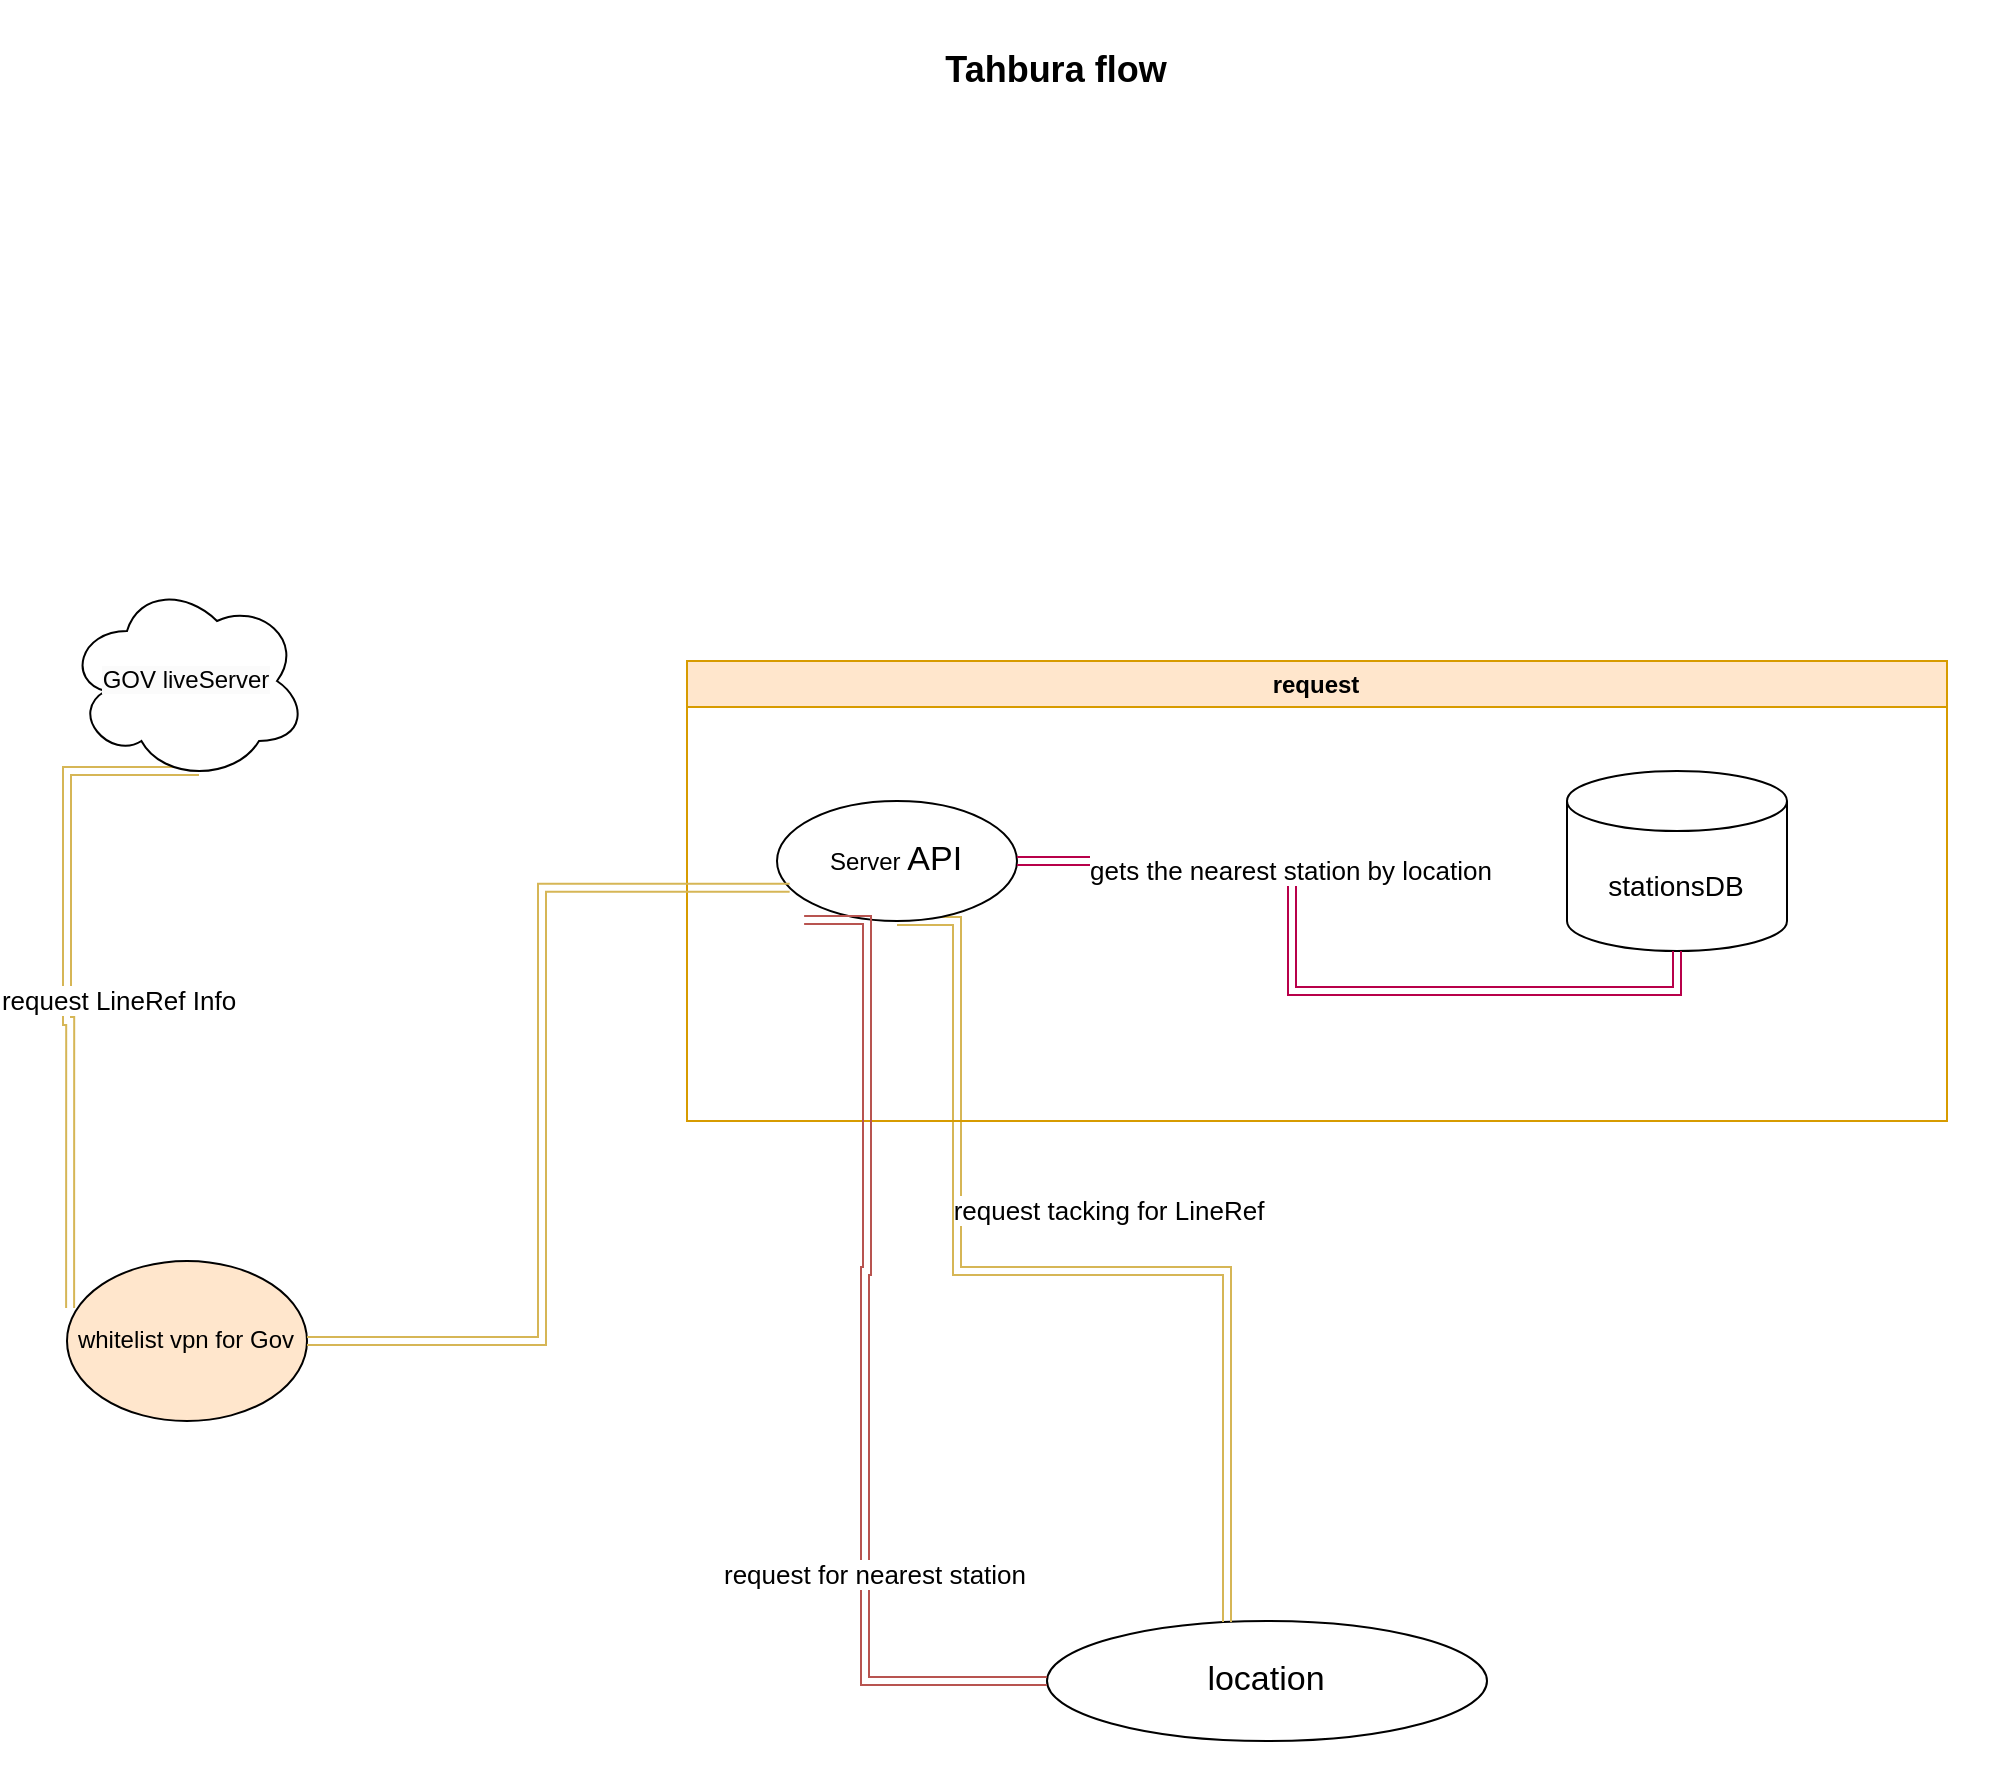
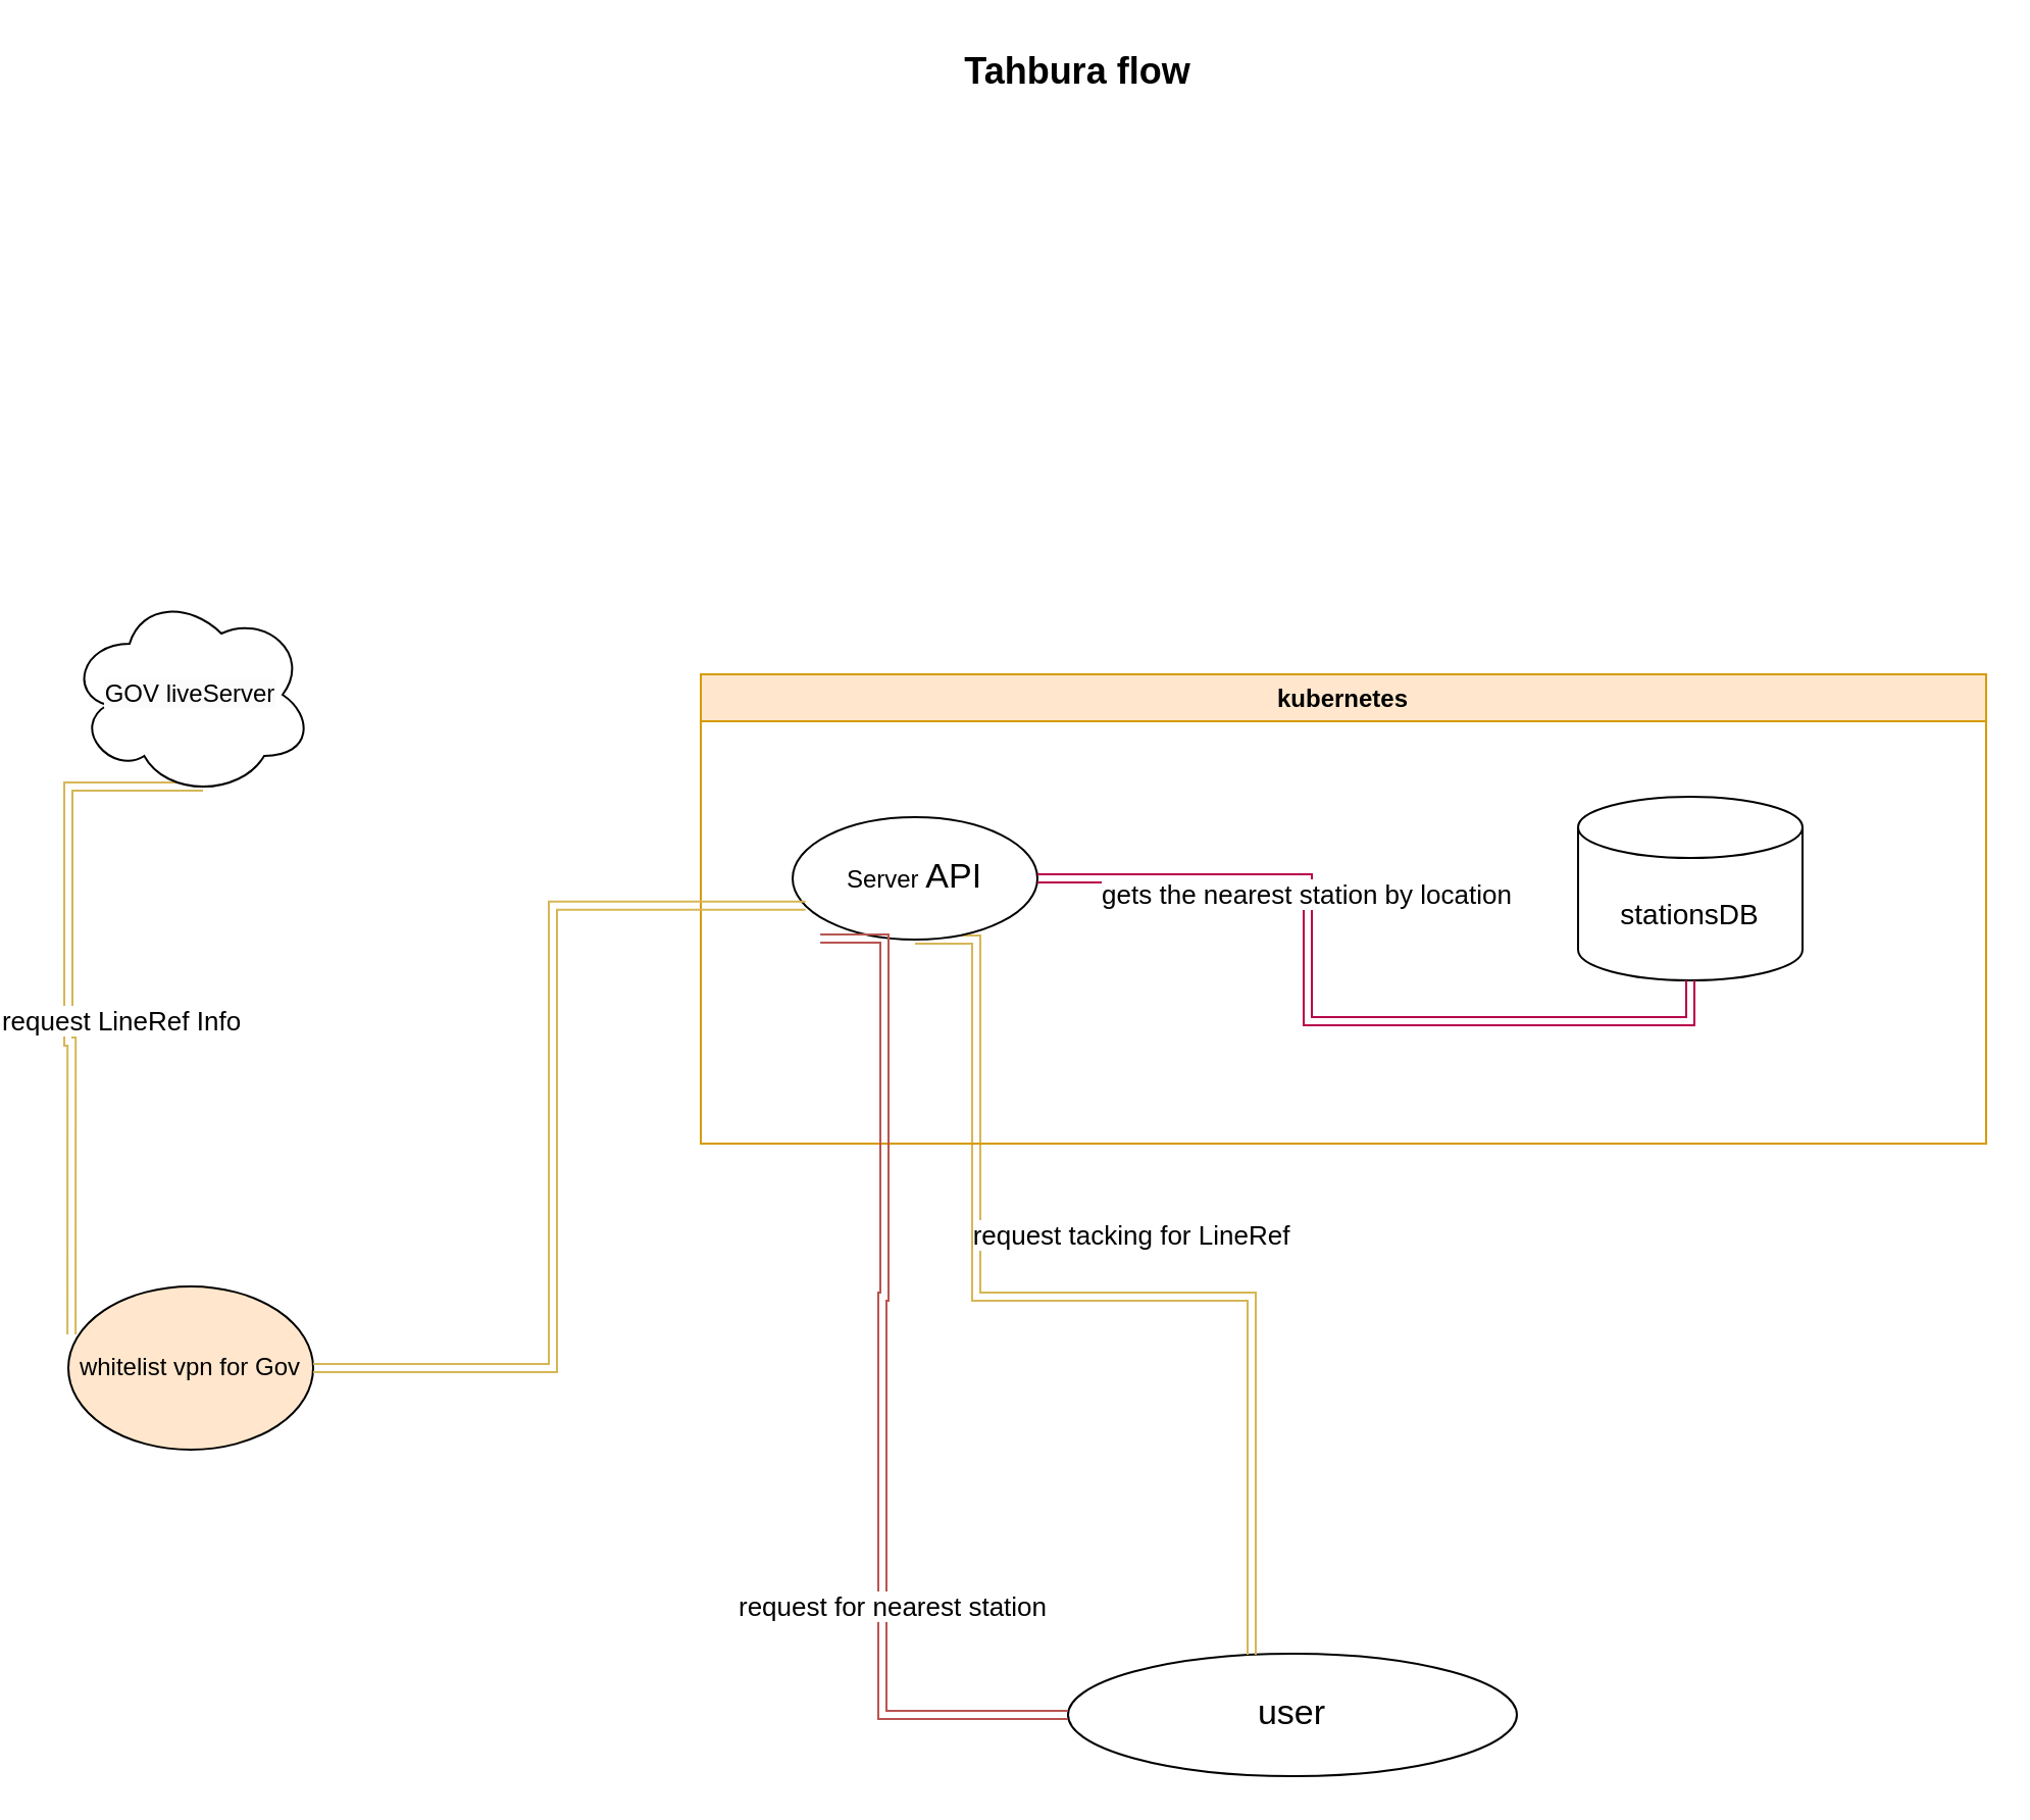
  <mxCell id="0" />
  <mxCell id="1" parent="0" />
  <mxCell id="2" style="edgeStyle=orthogonalEdgeStyle;rounded=0;orthogonalLoop=1;jettySize=auto;html=1;shape=link;fillColor=#fff2cc;strokeColor=#d6b656;entryX=0.55;entryY=0.95;entryDx=0;entryDy=0;entryPerimeter=0;exitX=0.013;exitY=0.294;exitDx=0;exitDy=0;exitPerimeter=0;" edge="1" parent="1" source="16" target="5"><mxGeometry relative="1" as="geometry"><mxPoint x="408" y="495" as="sourcePoint" /><mxPoint x="198" y="330" as="targetPoint" /><Array as="points"><mxPoint x="22" y="510" /><mxPoint x="20" y="510" /><mxPoint x="20" y="385" /></Array></mxGeometry></mxCell>
  <mxCell id="3" value="&lt;font style=&quot;font-size: 13px;&quot;&gt;request LineRef Info&lt;/font&gt;" style="edgeLabel;html=1;align=center;verticalAlign=middle;resizable=0;points=[];" vertex="1" connectable="0" parent="2"><mxGeometry x="-0.07" relative="1" as="geometry"><mxPoint x="25" as="offset" /></mxGeometry></mxCell>
- <mxCell id="4" value="&lt;font style=&quot;font-size: 17px;&quot;&gt;location&lt;/font&gt;" style="ellipse;whiteSpace=wrap;html=1;" vertex="1" parent="1"><mxGeometry x="510" y="810" width="220" height="60" as="geometry" /></mxCell>
+ <mxCell id="4" value="&lt;font style=&quot;font-size: 17px;&quot;&gt;user&lt;/font&gt;" style="ellipse;whiteSpace=wrap;html=1;" vertex="1" parent="1"><mxGeometry x="510" y="810" width="220" height="60" as="geometry" /></mxCell>
  <mxCell id="5" value="&lt;meta charset=&quot;utf-8&quot;&gt;&lt;span style=&quot;color: rgb(0, 0, 0); font-family: Helvetica; font-size: 12px; font-style: normal; font-variant-ligatures: normal; font-variant-caps: normal; font-weight: 400; letter-spacing: normal; orphans: 2; text-align: center; text-indent: 0px; text-transform: none; widows: 2; word-spacing: 0px; -webkit-text-stroke-width: 0px; background-color: rgb(251, 251, 251); text-decoration-thickness: initial; text-decoration-style: initial; text-decoration-color: initial; float: none; display: inline !important;&quot;&gt;GOV liveServer&lt;/span&gt;" style="ellipse;shape=cloud;whiteSpace=wrap;html=1;" vertex="1" parent="1"><mxGeometry x="20" y="290" width="120" height="100" as="geometry" /></mxCell>
  <mxCell id="6" style="edgeStyle=orthogonalEdgeStyle;rounded=0;orthogonalLoop=1;jettySize=auto;html=1;entryX=0.5;entryY=1;entryDx=0;entryDy=0;shape=link;fillColor=#fff2cc;strokeColor=#d6b656;" edge="1" parent="1" source="4" target="11"><mxGeometry relative="1" as="geometry"><mxPoint x="455" y="550.99" as="targetPoint" /><Array as="points"><mxPoint x="600" y="635" /><mxPoint x="465" y="635" /></Array></mxGeometry></mxCell>
  <mxCell id="7" value="&lt;font style=&quot;font-size: 13px;&quot;&gt;request tacking for LineRef&lt;/font&gt;" style="edgeLabel;html=1;align=center;verticalAlign=middle;resizable=0;points=[];" vertex="1" connectable="0" parent="6"><mxGeometry x="0.352" y="-2" relative="1" as="geometry"><mxPoint x="73" y="7" as="offset" /></mxGeometry></mxCell>
  <mxCell id="8" value="&lt;font style=&quot;font-size: 18px;&quot;&gt;&lt;b&gt;Tahbura flow&lt;/b&gt;&lt;/font&gt;" style="text;html=1;strokeColor=none;fillColor=none;align=center;verticalAlign=middle;whiteSpace=wrap;rounded=0;" vertex="1" parent="1"><mxGeometry y="20" width="850" height="30" as="geometry" x="90" /></mxCell>
- <mxCell id="9" value="request" style="swimlane;strokeColor=#d79b00;fillColor=#ffe6cc;" vertex="1" parent="1"><mxGeometry x="330" y="330" width="630" height="230" as="geometry" /></mxCell>
- <mxCell id="10" value="&lt;font style=&quot;font-size: 14px;&quot;&gt;stationsDB&lt;/font&gt;" style="shape=cylinder3;whiteSpace=wrap;html=1;boundedLbl=1;backgroundOutline=1;size=15;" vertex="1" parent="9"><mxGeometry x="440" y="55" width="110" height="90" as="geometry" /></mxCell>
+ <mxCell id="9" value="kubernetes" style="swimlane;strokeColor=#d79b00;fillColor=#ffe6cc;" vertex="1" parent="1"><mxGeometry x="330" y="330" width="630" height="230" as="geometry" /></mxCell>
+ <mxCell id="10" value="&lt;font style=&quot;font-size: 14px;&quot;&gt;stationsDB&lt;/font&gt;" style="shape=cylinder3;whiteSpace=wrap;html=1;boundedLbl=1;backgroundOutline=1;size=15;" vertex="1" parent="9"><mxGeometry x="430" y="60" width="110" height="90" as="geometry" /></mxCell>
  <mxCell id="11" value="Server&amp;nbsp;&lt;span style=&quot;border-color: var(--border-color); font-size: 17px; background-color: initial;&quot;&gt;API&lt;/span&gt;" style="ellipse;whiteSpace=wrap;html=1;" vertex="1" parent="9"><mxGeometry x="45" y="70" width="120" height="60" as="geometry" /></mxCell>
  <mxCell id="12" style="rounded=0;orthogonalLoop=1;jettySize=auto;html=1;strokeColor=#B8004A;endArrow=classic;endFill=1;edgeStyle=orthogonalEdgeStyle;shape=link;entryX=0.5;entryY=1;entryDx=0;entryDy=0;entryPerimeter=0;exitX=1;exitY=0.5;exitDx=0;exitDy=0;" edge="1" parent="9" source="11" target="10"><mxGeometry relative="1" as="geometry"><mxPoint x="173" y="165" as="sourcePoint" /><mxPoint x="473" y="10" as="targetPoint" /></mxGeometry></mxCell>
  <mxCell id="13" value="&lt;font style=&quot;font-size: 13px;&quot;&gt;gets the nearest station by location&lt;/font&gt;" style="edgeLabel;html=1;align=center;verticalAlign=middle;resizable=0;points=[];" vertex="1" connectable="0" parent="12"><mxGeometry x="-0.315" y="-1" relative="1" as="geometry"><mxPoint as="offset" /></mxGeometry></mxCell>
  <mxCell id="14" style="edgeStyle=orthogonalEdgeStyle;rounded=0;orthogonalLoop=1;jettySize=auto;html=1;shape=link;fillColor=#f8cecc;strokeColor=#b85450;entryX=0.113;entryY=0.992;entryDx=0;entryDy=0;entryPerimeter=0;" edge="1" parent="1" source="4" target="11"><mxGeometry relative="1" as="geometry"><mxPoint x="420" y="470" as="targetPoint" /><Array as="points"><mxPoint x="419" y="840" /><mxPoint x="419" y="635" /><mxPoint x="420" y="635" /><mxPoint x="420" y="460" /></Array></mxGeometry></mxCell>
  <mxCell id="15" value="&lt;font style=&quot;font-size: 13px;&quot;&gt;request for nearest station&lt;/font&gt;" style="edgeLabel;html=1;align=center;verticalAlign=middle;resizable=0;points=[];" vertex="1" connectable="0" parent="14"><mxGeometry x="-0.423" y="-4" relative="1" as="geometry"><mxPoint as="offset" /></mxGeometry></mxCell>
  <mxCell id="16" value="whitelist vpn for Gov" style="ellipse;whiteSpace=wrap;html=1;fillColor=#ffe6cc;" vertex="1" parent="1"><mxGeometry x="20" y="630" width="120" height="80" as="geometry" /></mxCell>
  <mxCell id="17" style="edgeStyle=orthogonalEdgeStyle;rounded=0;orthogonalLoop=1;jettySize=auto;html=1;exitX=0;exitY=0.75;exitDx=0;exitDy=0;entryX=1;entryY=0.5;entryDx=0;entryDy=0;shape=link;fillColor=#fff2cc;strokeColor=#d6b656;" edge="1" parent="1" source="11" target="16"><mxGeometry relative="1" as="geometry" /></mxCell>
